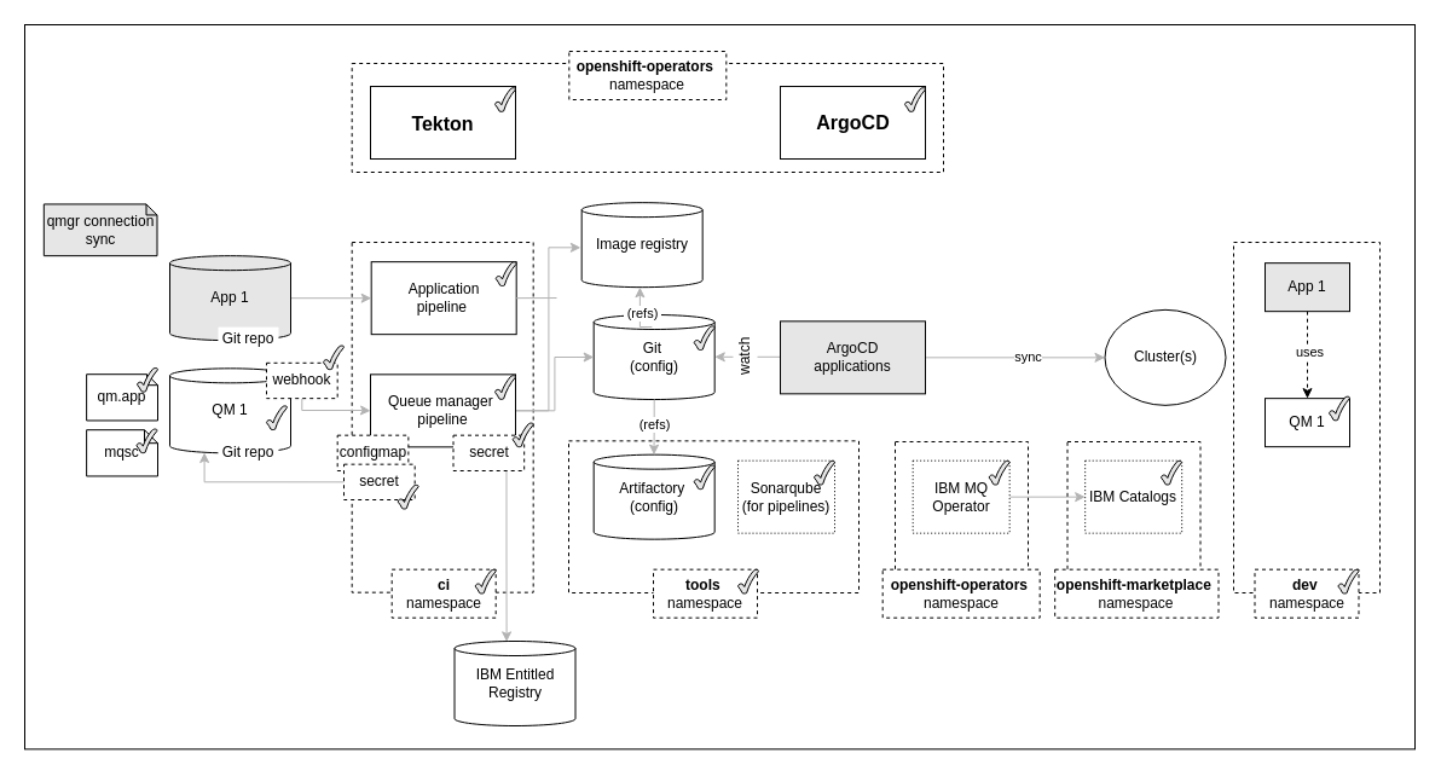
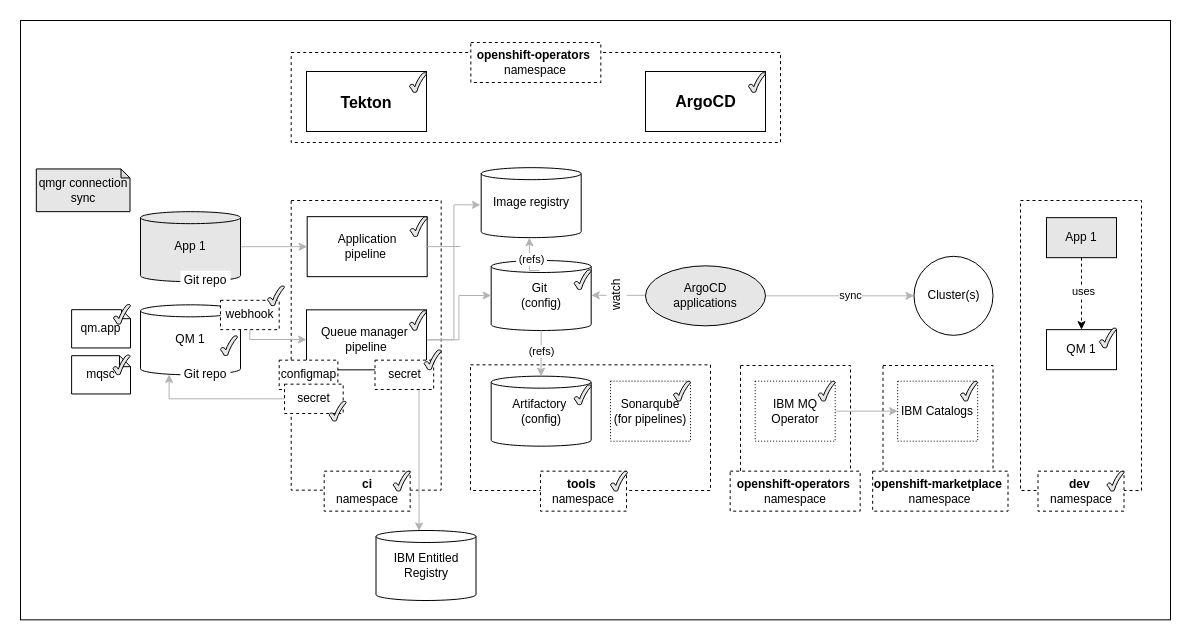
  <mxCell id="0" />
  <mxCell id="1" parent="0" />
  <mxCell id="2" value="" style="rounded=0;whiteSpace=wrap;html=1;strokeWidth=1;fillColor=none;labelBorderColor=none;labelBackgroundColor=#E6E6E6;" parent="1" vertex="1"><mxGeometry x="20" y="20" width="1150" height="599.34" as="geometry" /></mxCell>
  <mxCell id="3" value="" style="rounded=0;whiteSpace=wrap;html=1;fillColor=none;dashed=1;" parent="1" vertex="1"><mxGeometry x="290.68" y="52" width="489.32" height="90" as="geometry" /></mxCell>
  <mxCell id="4" value="" style="rounded=0;whiteSpace=wrap;html=1;fillColor=none;dashed=1;" parent="1" vertex="1"><mxGeometry x="470" y="364.33" width="240" height="125.67" as="geometry" /></mxCell>
  <mxCell id="5" value="" style="rounded=0;whiteSpace=wrap;html=1;strokeWidth=1;fontSize=12;fontColor=#000000;fillColor=none;" parent="1" vertex="1"><mxGeometry x="306" y="71.01" width="120" height="60" as="geometry" /></mxCell>
  <mxCell id="6" value="" style="rounded=0;whiteSpace=wrap;html=1;strokeWidth=1;fontSize=12;fontColor=#000000;fillColor=none;" parent="1" vertex="1"><mxGeometry x="645" y="71.01" width="120" height="60" as="geometry" /></mxCell>
  <mxCell id="7" value="" style="rounded=0;whiteSpace=wrap;html=1;fillColor=none;dashed=1;" parent="1" vertex="1"><mxGeometry x="290.68" y="200" width="150" height="289.66" as="geometry" /></mxCell>
  <mxCell id="8" value="" style="rounded=0;whiteSpace=wrap;html=1;fillColor=none;dashed=1;" parent="1" vertex="1"><mxGeometry x="1020" y="200" width="121" height="290" as="geometry" /></mxCell>
  <mxCell id="9" value="Image registry" style="shape=cylinder2;whiteSpace=wrap;html=1;boundedLbl=1;backgroundOutline=1;size=6.0;strokeWidth=1;fillColor=#ffffff;fontSize=12;fontColor=#000000;" parent="1" vertex="1"><mxGeometry x="480.68" y="167.16" width="100" height="70" as="geometry" /></mxCell>
  <mxCell id="10" style="edgeStyle=orthogonalEdgeStyle;rounded=0;orthogonalLoop=1;jettySize=auto;html=1;entryX=-0.008;entryY=0.531;entryDx=0;entryDy=0;entryPerimeter=0;strokeColor=#B3B3B3;fontSize=12;fontColor=#000000;" parent="1" source="43" target="9" edge="1"><mxGeometry relative="1" as="geometry" /></mxCell>
  <mxCell id="11" value="Git&amp;nbsp;&lt;br&gt;(config)" style="shape=cylinder2;whiteSpace=wrap;html=1;boundedLbl=1;backgroundOutline=1;size=6.0;strokeWidth=1;fontSize=12;fontColor=#000000;fillColor=none;" parent="1" vertex="1"><mxGeometry x="490.68" y="260" width="100" height="70" as="geometry" /></mxCell>
  <mxCell id="12" style="edgeStyle=orthogonalEdgeStyle;rounded=0;orthogonalLoop=1;jettySize=auto;html=1;strokeColor=#B3B3B3;fontSize=12;fontColor=#000000;" parent="1" source="43" target="11" edge="1"><mxGeometry relative="1" as="geometry" /></mxCell>
  <mxCell id="13" style="edgeStyle=orthogonalEdgeStyle;rounded=0;orthogonalLoop=1;jettySize=auto;html=1;strokeColor=#B3B3B3;fontSize=12;fontColor=#000000;entryX=1.001;entryY=0.497;entryDx=0;entryDy=0;entryPerimeter=0;" parent="1" source="16" target="11" edge="1"><mxGeometry relative="1" as="geometry"><mxPoint x="580" y="295" as="targetPoint" /><Array as="points"><mxPoint x="598" y="295" /></Array></mxGeometry></mxCell>
  <mxCell id="14" style="edgeStyle=orthogonalEdgeStyle;rounded=0;orthogonalLoop=1;jettySize=auto;html=1;strokeColor=#B3B3B3;" parent="1" source="16" target="17" edge="1"><mxGeometry relative="1" as="geometry" /></mxCell>
  <mxCell id="15" value="sync" style="edgeLabel;html=1;align=center;verticalAlign=middle;resizable=0;points=[];" parent="14" vertex="1" connectable="0"><mxGeometry x="0.232" y="-1" relative="1" as="geometry"><mxPoint x="-6.39" y="-2" as="offset" /></mxGeometry></mxCell>
- <mxCell id="16" value="ArgoCD&lt;br&gt;applications" style="rounded=0;whiteSpace=wrap;html=1;strokeWidth=1;fontSize=12;fontColor=#000000;fillColor=#E6E6E6;" parent="1" vertex="1"><mxGeometry x="645" y="265.33" width="120" height="60" as="geometry" /></mxCell>
- <mxCell id="17" value="Cluster(s)" style="ellipse;whiteSpace=wrap;html=1;aspect=fixed;strokeWidth=1;fillColor=#ffffff;fontSize=12;fontColor=#000000;" parent="1" vertex="1"><mxGeometry x="913.5" y="255.83" width="100" height="79" as="geometry" /></mxCell>
+ <mxCell id="16" value="ArgoCD&lt;br&gt;applications" style="ellipse;whiteSpace=wrap;html=1;strokeWidth=1;fontSize=12;fontColor=#000000;fillColor=#E6E6E6;" parent="1" vertex="1"><mxGeometry x="645" y="265.33" width="120" height="60" as="geometry" /></mxCell>
+ <mxCell id="17" value="Cluster(s)" style="ellipse;whiteSpace=wrap;html=1;aspect=fixed;strokeWidth=1;fillColor=#ffffff;fontSize=12;fontColor=#000000;" parent="1" vertex="1"><mxGeometry x="913.5" y="255.83" width="79" height="79" as="geometry" /></mxCell>
  <mxCell id="18" value="Tekton" style="text;html=1;strokeColor=none;align=center;verticalAlign=middle;whiteSpace=wrap;rounded=0;fontSize=16;fontColor=#000000;fontStyle=1;" parent="1" vertex="1"><mxGeometry x="345.68" y="92" width="40" height="20" as="geometry" /></mxCell>
  <mxCell id="19" value="ArgoCD" style="text;html=1;strokeColor=none;align=center;verticalAlign=middle;whiteSpace=wrap;rounded=0;fontSize=16;fontColor=#000000;fontStyle=1;" parent="1" vertex="1"><mxGeometry x="660.75" y="91.01" width="88.5" height="20" as="geometry" /></mxCell>
  <mxCell id="20" value="Artifactory&amp;nbsp;&lt;br&gt;(config)" style="shape=cylinder2;whiteSpace=wrap;html=1;boundedLbl=1;backgroundOutline=1;size=6.0;strokeWidth=1;fontSize=12;fontColor=#000000;labelBackgroundColor=none;fillColor=none;" parent="1" vertex="1"><mxGeometry x="490.68" y="375.66" width="100" height="70" as="geometry" /></mxCell>
  <mxCell id="21" style="edgeStyle=orthogonalEdgeStyle;rounded=0;orthogonalLoop=1;jettySize=auto;html=1;startArrow=none;endArrow=classic;strokeColor=#B3B3B3;fontFamily=Helvetica;fontColor=#000000;fontSize=12;endFill=1;entryX=0.498;entryY=0;entryDx=0;entryDy=0;entryPerimeter=0;" parent="1" source="11" target="20" edge="1"><mxGeometry relative="1" as="geometry"><mxPoint x="540.68" y="365.66" as="targetPoint" /></mxGeometry></mxCell>
  <mxCell id="22" value="&amp;nbsp;(refs)&amp;nbsp;" style="edgeLabel;html=1;align=center;verticalAlign=middle;resizable=0;points=[];fontFamily=Helvetica;fontColor=#000000;" parent="21" vertex="1" connectable="0"><mxGeometry x="0.659" relative="1" as="geometry"><mxPoint x="0.2" y="-17.18" as="offset" /></mxGeometry></mxCell>
  <mxCell id="23" style="edgeStyle=orthogonalEdgeStyle;rounded=0;orthogonalLoop=1;jettySize=auto;html=1;entryX=0;entryY=0.5;entryDx=0;entryDy=0;fillColor=#f5f5f5;strokeColor=#B3B3B3;exitX=0.5;exitY=1;exitDx=0;exitDy=0;" parent="1" source="55" target="43" edge="1"><mxGeometry relative="1" as="geometry"><Array as="points"><mxPoint x="249" y="339" /><mxPoint x="299" y="339" /></Array></mxGeometry></mxCell>
  <mxCell id="24" value="QM 1" style="shape=cylinder2;whiteSpace=wrap;html=1;boundedLbl=1;backgroundOutline=1;size=6.0;strokeWidth=1;fontSize=12;fontColor=#000000;fillColor=#FFFFFF;" parent="1" vertex="1"><mxGeometry x="140" y="304.33" width="100" height="70" as="geometry" /></mxCell>
  <mxCell id="25" style="edgeStyle=orthogonalEdgeStyle;rounded=0;orthogonalLoop=1;jettySize=auto;html=1;fillColor=#f5f5f5;strokeColor=#b3b3b3;" parent="1" source="26" target="35" edge="1"><mxGeometry relative="1" as="geometry"><Array as="points"><mxPoint x="290" y="246" /><mxPoint x="290" y="246" /></Array></mxGeometry></mxCell>
  <mxCell id="26" value="App 1" style="shape=cylinder2;whiteSpace=wrap;html=1;boundedLbl=1;backgroundOutline=1;size=6.0;strokeWidth=1;fontSize=12;fontColor=#000000;fillColor=#E6E6E6;" parent="1" vertex="1"><mxGeometry x="140" y="211.16" width="100" height="70" as="geometry" /></mxCell>
  <mxCell id="27" value="qmgr connection sync" style="shape=note;whiteSpace=wrap;html=1;backgroundOutline=1;darkOpacity=0.05;size=9;fillColor=#E6E6E6;" parent="1" vertex="1"><mxGeometry x="35.82" y="168.45" width="93.68" height="42.71" as="geometry" /></mxCell>
  <mxCell id="28" value="Git repo" style="text;html=1;align=center;verticalAlign=middle;whiteSpace=wrap;rounded=0;fillColor=#ffffff;" parent="1" vertex="1"><mxGeometry x="180" y="270.16" width="50" height="20" as="geometry" /></mxCell>
  <mxCell id="29" value="mqsc" style="shape=note;whiteSpace=wrap;html=1;backgroundOutline=1;darkOpacity=0.05;size=11;fillColor=#FFFFFF;" parent="1" vertex="1"><mxGeometry x="71.12" y="355.19" width="58.878" height="38.273" as="geometry" /></mxCell>
  <mxCell id="30" value="qm.app" style="shape=note;whiteSpace=wrap;html=1;backgroundOutline=1;darkOpacity=0.05;size=9;fillColor=#FFFFFF;" parent="1" vertex="1"><mxGeometry x="71.122" y="309.19" width="58.878" height="38.273" as="geometry" /></mxCell>
  <mxCell id="31" value="QM 1" style="rounded=0;whiteSpace=wrap;html=1;fillColor=#FFFFFF;" parent="1" vertex="1"><mxGeometry x="1046" y="329.15" width="70" height="40" as="geometry" /></mxCell>
  <mxCell id="32" style="edgeStyle=orthogonalEdgeStyle;rounded=0;orthogonalLoop=1;jettySize=auto;html=1;dashed=1;" parent="1" source="34" target="31" edge="1"><mxGeometry relative="1" as="geometry" /></mxCell>
  <mxCell id="33" value="uses" style="edgeLabel;html=1;align=center;verticalAlign=middle;resizable=0;points=[];" parent="32" vertex="1" connectable="0"><mxGeometry x="-0.088" y="1" relative="1" as="geometry"><mxPoint as="offset" /></mxGeometry></mxCell>
  <mxCell id="34" value="App 1" style="rounded=0;whiteSpace=wrap;html=1;fillColor=#E6E6E6;" parent="1" vertex="1"><mxGeometry x="1046" y="217.16" width="70" height="40" as="geometry" /></mxCell>
  <mxCell id="35" value="Application &lt;br&gt;pipeline&amp;nbsp;" style="rounded=0;whiteSpace=wrap;html=1;strokeWidth=1;fontSize=12;fontColor=#000000;fillColor=none;" parent="1" vertex="1"><mxGeometry x="306.68" y="216.16" width="120" height="60" as="geometry" /></mxCell>
  <mxCell id="36" value="watch" style="text;html=1;strokeColor=none;align=center;verticalAlign=middle;whiteSpace=wrap;rounded=0;fontSize=12;rotation=-90;fillColor=#ffffff;" parent="1" vertex="1"><mxGeometry x="596" y="284.33" width="40" height="20" as="geometry" /></mxCell>
  <mxCell id="37" style="edgeStyle=orthogonalEdgeStyle;rounded=0;orthogonalLoop=1;jettySize=auto;html=1;startArrow=none;endArrow=classic;strokeColor=#B3B3B3;fontFamily=Helvetica;fontColor=#000000;fontSize=12;endFill=1;entryX=0.482;entryY=1.001;entryDx=0;entryDy=0;entryPerimeter=0;exitX=0.482;exitY=0.143;exitDx=0;exitDy=0;exitPerimeter=0;" parent="1" source="11" target="9" edge="1"><mxGeometry relative="1" as="geometry"><mxPoint x="550.48" y="385.66" as="targetPoint" /><mxPoint x="539" y="260" as="sourcePoint" /></mxGeometry></mxCell>
  <mxCell id="38" value="&amp;nbsp;(refs)&amp;nbsp;" style="edgeLabel;html=1;align=center;verticalAlign=middle;resizable=0;points=[];fontFamily=Helvetica;fontColor=#000000;" parent="37" vertex="1" connectable="0"><mxGeometry x="0.659" relative="1" as="geometry"><mxPoint x="1.8" y="13.88" as="offset" /></mxGeometry></mxCell>
  <mxCell id="39" value="&lt;b&gt;ci&lt;/b&gt; &lt;br&gt;namespace" style="text;html=1;align=center;verticalAlign=middle;whiteSpace=wrap;rounded=0;dashed=1;labelBackgroundColor=none;strokeColor=#000000;fillColor=#ffffff;" parent="1" vertex="1"><mxGeometry x="323.68" y="470.66" width="86" height="40" as="geometry" /></mxCell>
  <mxCell id="40" value="&lt;b&gt;dev&lt;/b&gt;&amp;nbsp;&lt;br&gt;namespace" style="text;html=1;align=center;verticalAlign=middle;whiteSpace=wrap;rounded=0;dashed=1;labelBackgroundColor=none;strokeColor=#000000;fillColor=#ffffff;" parent="1" vertex="1"><mxGeometry x="1037.5" y="470.66" width="86" height="40" as="geometry" /></mxCell>
  <mxCell id="41" value="&lt;b&gt;tools&lt;/b&gt;&amp;nbsp;&lt;br&gt;namespace" style="text;html=1;align=center;verticalAlign=middle;whiteSpace=wrap;rounded=0;dashed=1;labelBackgroundColor=none;strokeColor=#000000;fillColor=#ffffff;" parent="1" vertex="1"><mxGeometry x="540" y="470.66" width="86" height="40" as="geometry" /></mxCell>
  <mxCell id="42" value="Sonarqube&lt;br&gt;(for pipelines)" style="rounded=0;whiteSpace=wrap;html=1;strokeWidth=1;fontSize=12;fontColor=#000000;dashed=1;dashPattern=1 2;fillColor=none;" parent="1" vertex="1"><mxGeometry x="610" y="380.66" width="80" height="60" as="geometry" /></mxCell>
  <mxCell id="43" value="Queue manager&amp;nbsp;&lt;br&gt;pipeline" style="rounded=0;whiteSpace=wrap;html=1;strokeWidth=1;fontSize=12;fontColor=#000000;fillColor=none;" parent="1" vertex="1"><mxGeometry x="306" y="309.34" width="120" height="60" as="geometry" /></mxCell>
  <mxCell id="44" value="" style="verticalLabelPosition=bottom;verticalAlign=top;html=1;shape=mxgraph.basic.tick;fillColor=#E6E6E6;" parent="1" vertex="1"><mxGeometry x="409" y="72" width="17" height="20" as="geometry" /></mxCell>
  <mxCell id="45" value="" style="verticalLabelPosition=bottom;verticalAlign=top;html=1;shape=mxgraph.basic.tick;fillColor=#E6E6E6;" parent="1" vertex="1"><mxGeometry x="748" y="72" width="17" height="20" as="geometry" /></mxCell>
  <mxCell id="46" value="" style="verticalLabelPosition=bottom;verticalAlign=top;html=1;shape=mxgraph.basic.tick;fillColor=#E6E6E6;" parent="1" vertex="1"><mxGeometry x="573.68" y="269.16" width="17" height="20" as="geometry" /></mxCell>
  <mxCell id="47" value="" style="verticalLabelPosition=bottom;verticalAlign=top;html=1;shape=mxgraph.basic.tick;fillColor=#E6E6E6;" parent="1" vertex="1"><mxGeometry x="392.68" y="470.66" width="17" height="20" as="geometry" /></mxCell>
  <mxCell id="48" value="" style="verticalLabelPosition=bottom;verticalAlign=top;html=1;shape=mxgraph.basic.tick;fillColor=#E6E6E6;" parent="1" vertex="1"><mxGeometry x="610" y="470.66" width="17" height="20" as="geometry" /></mxCell>
  <mxCell id="49" value="" style="verticalLabelPosition=bottom;verticalAlign=top;html=1;shape=mxgraph.basic.tick;fillColor=#E6E6E6;" parent="1" vertex="1"><mxGeometry x="1106.5" y="470.66" width="17" height="20" as="geometry" /></mxCell>
  <mxCell id="50" value="" style="verticalLabelPosition=bottom;verticalAlign=top;html=1;shape=mxgraph.basic.tick;fillColor=#E6E6E6;" parent="1" vertex="1"><mxGeometry x="409.68" y="216.16" width="17" height="20" as="geometry" /></mxCell>
  <mxCell id="51" value="" style="verticalLabelPosition=bottom;verticalAlign=top;html=1;shape=mxgraph.basic.tick;fillColor=#E6E6E6;" parent="1" vertex="1"><mxGeometry x="409" y="310" width="17" height="20" as="geometry" /></mxCell>
  <mxCell id="52" value="" style="verticalLabelPosition=bottom;verticalAlign=top;html=1;shape=mxgraph.basic.tick;fillColor=#E6E6E6;" parent="1" vertex="1"><mxGeometry x="573.68" y="384.33" width="17" height="20" as="geometry" /></mxCell>
  <mxCell id="53" value="" style="verticalLabelPosition=bottom;verticalAlign=top;html=1;shape=mxgraph.basic.tick;fillColor=#E6E6E6;" parent="1" vertex="1"><mxGeometry x="673" y="380.66" width="17" height="20" as="geometry" /></mxCell>
  <mxCell id="54" value="Git repo" style="text;html=1;align=center;verticalAlign=middle;whiteSpace=wrap;rounded=0;fillColor=#ffffff;" parent="1" vertex="1"><mxGeometry x="180" y="364.33" width="50" height="20" as="geometry" /></mxCell>
  <mxCell id="55" value="webhook" style="rounded=0;whiteSpace=wrap;html=1;dashed=1;fillColor=#FFFFFF;" parent="1" vertex="1"><mxGeometry x="220" y="299.81" width="58.68" height="29.34" as="geometry" /></mxCell>
  <mxCell id="56" value="configmap" style="rounded=0;whiteSpace=wrap;html=1;dashed=1;fillColor=#FFFFFF;" parent="1" vertex="1"><mxGeometry x="278.68" y="359.66" width="58.68" height="29.34" as="geometry" /></mxCell>
  <mxCell id="57" value="secret" style="rounded=0;whiteSpace=wrap;html=1;dashed=1;fillColor=#FFFFFF;" parent="1" vertex="1"><mxGeometry x="284" y="383.66" width="58.68" height="29.34" as="geometry" /></mxCell>
  <mxCell id="58" value="" style="rounded=0;whiteSpace=wrap;html=1;fillColor=none;dashed=1;" parent="1" vertex="1"><mxGeometry x="740" y="364.99" width="110" height="125.67" as="geometry" /></mxCell>
  <mxCell id="59" value="&lt;b&gt;openshift-operators&lt;/b&gt;&amp;nbsp;&lt;br&gt;namespace" style="text;html=1;align=center;verticalAlign=middle;whiteSpace=wrap;rounded=0;dashed=1;labelBackgroundColor=none;strokeColor=#000000;fillColor=#ffffff;" parent="1" vertex="1"><mxGeometry x="729.68" y="470.66" width="130" height="40" as="geometry" /></mxCell>
  <mxCell id="60" style="edgeStyle=orthogonalEdgeStyle;rounded=0;orthogonalLoop=1;jettySize=auto;html=1;entryX=0;entryY=0.5;entryDx=0;entryDy=0;strokeColor=#B3B3B3;" parent="1" source="61" target="69" edge="1"><mxGeometry relative="1" as="geometry" /></mxCell>
  <mxCell id="61" value="IBM MQ&lt;br&gt;Operator" style="rounded=0;whiteSpace=wrap;html=1;strokeWidth=1;fontSize=12;fontColor=#000000;dashed=1;dashPattern=1 2;fillColor=#FFFFFF;" parent="1" vertex="1"><mxGeometry x="754.68" y="380.66" width="80" height="60" as="geometry" /></mxCell>
  <mxCell id="62" style="edgeStyle=orthogonalEdgeStyle;rounded=0;orthogonalLoop=1;jettySize=auto;html=1;strokeColor=#B3B3B3;entryX=0.431;entryY=0.006;entryDx=0;entryDy=0;entryPerimeter=0;exitX=0.75;exitY=1;exitDx=0;exitDy=0;" parent="1" source="63" target="64" edge="1"><mxGeometry relative="1" as="geometry"><mxPoint x="426" y="413" as="sourcePoint" /></mxGeometry></mxCell>
  <mxCell id="63" value="secret" style="rounded=0;whiteSpace=wrap;html=1;dashed=1;fillColor=#FFFFFF;" parent="1" vertex="1"><mxGeometry x="374.5" y="359.66" width="58.68" height="29.34" as="geometry" /></mxCell>
  <mxCell id="64" value="IBM Entitled Registry" style="shape=cylinder2;whiteSpace=wrap;html=1;boundedLbl=1;backgroundOutline=1;size=6.0;strokeWidth=1;fontSize=12;fontColor=#000000;fillColor=#FFFFFF;" parent="1" vertex="1"><mxGeometry x="375.5" y="530" width="100" height="70" as="geometry" /></mxCell>
  <mxCell id="65" value="&lt;b&gt;openshift-operators&lt;/b&gt;&amp;nbsp;&lt;br&gt;namespace" style="text;html=1;align=center;verticalAlign=middle;whiteSpace=wrap;rounded=0;dashed=1;labelBackgroundColor=none;strokeColor=#000000;fillColor=#ffffff;" parent="1" vertex="1"><mxGeometry x="470.34" y="42" width="130" height="40" as="geometry" /></mxCell>
  <mxCell id="66" style="edgeStyle=orthogonalEdgeStyle;rounded=0;orthogonalLoop=1;jettySize=auto;html=1;strokeColor=#B3B3B3;entryX=0.286;entryY=0.995;entryDx=0;entryDy=0;entryPerimeter=0;exitX=0;exitY=0.5;exitDx=0;exitDy=0;" parent="1" source="57" target="24" edge="1"><mxGeometry relative="1" as="geometry"><mxPoint x="428.51" y="423" as="sourcePoint" /><mxPoint x="428.6" y="540.42" as="targetPoint" /></mxGeometry></mxCell>
  <mxCell id="67" value="" style="rounded=0;whiteSpace=wrap;html=1;fillColor=none;dashed=1;" parent="1" vertex="1"><mxGeometry x="882.5" y="364.99" width="110" height="125.67" as="geometry" /></mxCell>
  <mxCell id="68" value="&lt;b&gt;openshift-marketplace&lt;/b&gt;&amp;nbsp;&lt;br&gt;namespace" style="text;html=1;align=center;verticalAlign=middle;whiteSpace=wrap;rounded=0;dashed=1;labelBackgroundColor=none;strokeColor=#000000;fillColor=#ffffff;" parent="1" vertex="1"><mxGeometry x="872.18" y="470.66" width="135.32" height="40" as="geometry" /></mxCell>
  <mxCell id="69" value="IBM Catalogs" style="rounded=0;whiteSpace=wrap;html=1;strokeWidth=1;fontSize=12;fontColor=#000000;dashed=1;dashPattern=1 2;fillColor=#FFFFFF;" parent="1" vertex="1"><mxGeometry x="897.18" y="380.66" width="80" height="60" as="geometry" /></mxCell>
  <mxCell id="70" value="" style="verticalLabelPosition=bottom;verticalAlign=top;html=1;shape=mxgraph.basic.tick;fillColor=#E6E6E6;" parent="1" vertex="1"><mxGeometry x="817.68" y="380.66" width="17" height="20" as="geometry" /></mxCell>
  <mxCell id="71" value="" style="verticalLabelPosition=bottom;verticalAlign=top;html=1;shape=mxgraph.basic.tick;fillColor=#E6E6E6;" parent="1" vertex="1"><mxGeometry x="960" y="380.66" width="17" height="20" as="geometry" /></mxCell>
  <mxCell id="72" value="" style="verticalLabelPosition=bottom;verticalAlign=top;html=1;shape=mxgraph.basic.tick;fillColor=#E6E6E6;" parent="1" vertex="1"><mxGeometry x="220" y="335.19" width="17" height="20" as="geometry" /></mxCell>
  <mxCell id="73" value="" style="verticalLabelPosition=bottom;verticalAlign=top;html=1;shape=mxgraph.basic.tick;fillColor=#E6E6E6;" parent="1" vertex="1"><mxGeometry x="113" y="303.81" width="17" height="20" as="geometry" /></mxCell>
  <mxCell id="74" value="" style="verticalLabelPosition=bottom;verticalAlign=top;html=1;shape=mxgraph.basic.tick;fillColor=#E6E6E6;" parent="1" vertex="1"><mxGeometry x="112.5" y="354.33" width="17" height="20" as="geometry" /></mxCell>
  <mxCell id="75" value="" style="verticalLabelPosition=bottom;verticalAlign=top;html=1;shape=mxgraph.basic.tick;fillColor=#E6E6E6;" parent="1" vertex="1"><mxGeometry x="267" y="285.33" width="17" height="20" as="geometry" /></mxCell>
  <mxCell id="76" value="" style="verticalLabelPosition=bottom;verticalAlign=top;html=1;shape=mxgraph.basic.tick;fillColor=#E6E6E6;" parent="1" vertex="1"><mxGeometry x="423.68" y="349.34" width="17" height="20" as="geometry" /></mxCell>
  <mxCell id="77" value="" style="verticalLabelPosition=bottom;verticalAlign=top;html=1;shape=mxgraph.basic.tick;fillColor=#E6E6E6;" parent="1" vertex="1"><mxGeometry x="328.68" y="400.66" width="17" height="20" as="geometry" /></mxCell>
  <mxCell id="78" value="" style="verticalLabelPosition=bottom;verticalAlign=top;html=1;shape=mxgraph.basic.tick;fillColor=#E6E6E6;" parent="1" vertex="1"><mxGeometry x="1099" y="327.46" width="17" height="20" as="geometry" /></mxCell>
  <mxCell id="79" value="" style="endArrow=none;html=1;rounded=0;exitX=1;exitY=0.5;exitDx=0;exitDy=0;strokeColor=#B3B3B3;" edge="1" parent="1" source="35"><mxGeometry width="50" height="50" relative="1" as="geometry"><mxPoint x="530" y="320" as="sourcePoint" /><mxPoint x="460" y="246" as="targetPoint" /></mxGeometry></mxCell>
